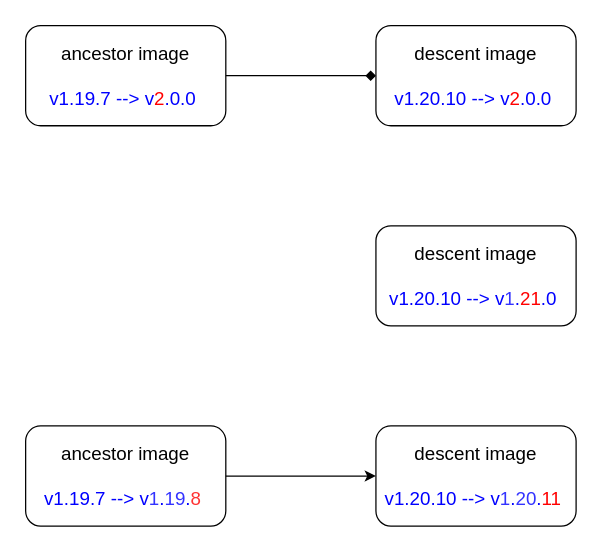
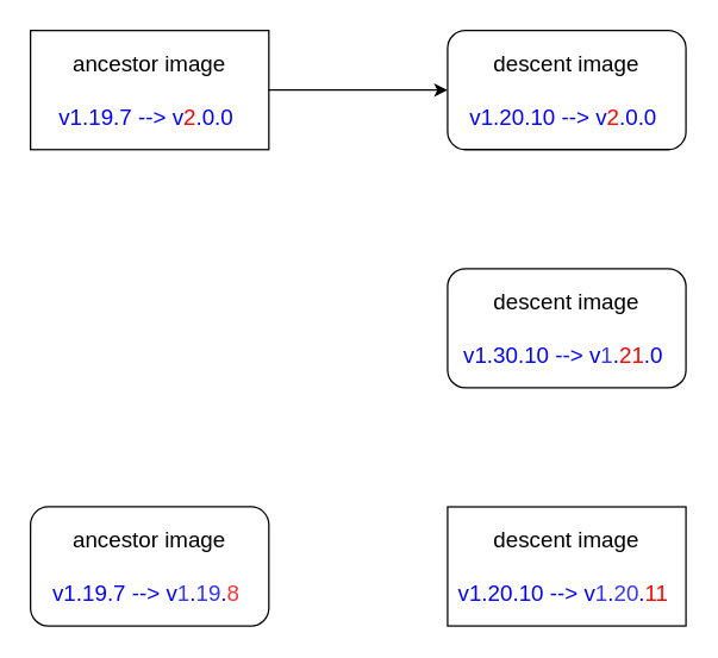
  <mxCell id="0" />
  <mxCell id="1" parent="0" />
  <mxCell id="2" value="" style="group" vertex="1" connectable="0" parent="1"><mxGeometry x="20" y="20" width="440" height="80" as="geometry" /></mxCell>
- <mxCell id="3" value="&lt;font style=&quot;font-size: 15px;&quot;&gt;ancestor image&lt;br&gt;&lt;br&gt;&lt;font color=&quot;#0000ff&quot;&gt;v1.19.7 --&amp;gt; v&lt;/font&gt;&lt;font color=&quot;#ff0000&quot;&gt;2&lt;/font&gt;&lt;font color=&quot;#0000ff&quot;&gt;.0.0&lt;/font&gt;&amp;nbsp;&lt;br&gt;&lt;/font&gt;" style="rounded=1;whiteSpace=wrap;html=1;" vertex="1" parent="2"><mxGeometry width="160" height="80" as="geometry" /></mxCell>
+ <mxCell id="3" value="&lt;font style=&quot;font-size: 15px;&quot;&gt;ancestor image&lt;br&gt;&lt;br&gt;&lt;font color=&quot;#0000ff&quot;&gt;v1.19.7 --&amp;gt; v&lt;/font&gt;&lt;font color=&quot;#ff0000&quot;&gt;2&lt;/font&gt;&lt;font color=&quot;#0000ff&quot;&gt;.0.0&lt;/font&gt;&amp;nbsp;&lt;br&gt;&lt;/font&gt;" style="whiteSpace=wrap;html=1;rounded=0;" vertex="1" parent="2"><mxGeometry width="160" height="80" as="geometry" /></mxCell>
  <mxCell id="4" value="&lt;font style=&quot;font-size: 15px;&quot;&gt;descent image&lt;br&gt;&lt;br&gt;&lt;font color=&quot;#0000ff&quot;&gt;v1.20.10 --&amp;gt; v&lt;/font&gt;&lt;font color=&quot;#ff0000&quot;&gt;2&lt;/font&gt;&lt;font color=&quot;#0000ff&quot;&gt;.0.0&lt;/font&gt;&amp;nbsp;&lt;br&gt;&lt;/font&gt;" style="rounded=1;whiteSpace=wrap;html=1;" vertex="1" parent="2"><mxGeometry x="280" width="160" height="80" as="geometry" /></mxCell>
- <mxCell id="5" value="" style="endArrow=diamond;html=1;rounded=0;exitX=1;exitY=0.5;exitDx=0;exitDy=0;entryX=0;entryY=0.5;entryDx=0;entryDy=0;" edge="1" parent="2" source="3" target="4"><mxGeometry width="50" height="50" relative="1" as="geometry"><mxPoint x="230" y="110" as="sourcePoint" /><mxPoint x="280" y="60" as="targetPoint" /></mxGeometry></mxCell>
+ <mxCell id="5" value="" style="endArrow=classic;html=1;rounded=0;exitX=1;exitY=0.5;exitDx=0;exitDy=0;entryX=0;entryY=0.5;entryDx=0;entryDy=0;" edge="1" parent="2" source="3" target="4"><mxGeometry width="50" height="50" relative="1" as="geometry"><mxPoint x="230" y="110" as="sourcePoint" /><mxPoint x="280" y="60" as="targetPoint" /></mxGeometry></mxCell>
  <mxCell id="6" value="" style="group" vertex="1" connectable="0" parent="1"><mxGeometry x="20" y="340" width="440" height="80" as="geometry" /></mxCell>
  <mxCell id="7" value="&lt;font style=&quot;font-size: 15px;&quot;&gt;ancestor image&lt;br&gt;&lt;br&gt;&lt;font color=&quot;#0000ff&quot;&gt;v1.19.7 --&amp;gt; v&lt;/font&gt;&lt;font color=&quot;#3333ff&quot;&gt;1&lt;/font&gt;&lt;font color=&quot;#0000ff&quot;&gt;.&lt;/font&gt;&lt;font color=&quot;#3333ff&quot;&gt;19&lt;/font&gt;&lt;font color=&quot;#0000ff&quot;&gt;.&lt;/font&gt;&lt;font color=&quot;#ff3333&quot;&gt;8&lt;/font&gt;&amp;nbsp;&lt;br&gt;&lt;/font&gt;" style="rounded=1;whiteSpace=wrap;html=1;" vertex="1" parent="6"><mxGeometry width="160" height="80" as="geometry" /></mxCell>
- <mxCell id="8" value="&lt;font style=&quot;font-size: 15px;&quot;&gt;descent image&lt;br&gt;&lt;br&gt;&lt;font color=&quot;#0000ff&quot;&gt;v1.20.10 --&amp;gt; v&lt;/font&gt;&lt;font color=&quot;#3333ff&quot;&gt;1&lt;/font&gt;&lt;font color=&quot;#0000ff&quot;&gt;.&lt;/font&gt;&lt;font color=&quot;#3333ff&quot;&gt;20&lt;/font&gt;&lt;font color=&quot;#0000ff&quot;&gt;.&lt;/font&gt;&lt;font color=&quot;#ff0000&quot;&gt;11&lt;/font&gt;&amp;nbsp;&lt;br&gt;&lt;/font&gt;" style="rounded=1;whiteSpace=wrap;html=1;" vertex="1" parent="6"><mxGeometry x="280" width="160" height="80" as="geometry" /></mxCell>
- <mxCell id="9" value="" style="endArrow=classic;html=1;rounded=0;exitX=1;exitY=0.5;exitDx=0;exitDy=0;entryX=0;entryY=0.5;entryDx=0;entryDy=0;" edge="1" parent="6" source="7" target="8"><mxGeometry width="50" height="50" relative="1" as="geometry"><mxPoint x="230" y="110" as="sourcePoint" /><mxPoint x="280" y="60" as="targetPoint" /></mxGeometry></mxCell>
+ <mxCell id="8" value="&lt;font style=&quot;font-size: 15px;&quot;&gt;descent image&lt;br&gt;&lt;br&gt;&lt;font color=&quot;#0000ff&quot;&gt;v1.20.10 --&amp;gt; v&lt;/font&gt;&lt;font color=&quot;#3333ff&quot;&gt;1&lt;/font&gt;&lt;font color=&quot;#0000ff&quot;&gt;.&lt;/font&gt;&lt;font color=&quot;#3333ff&quot;&gt;20&lt;/font&gt;&lt;font color=&quot;#0000ff&quot;&gt;.&lt;/font&gt;&lt;font color=&quot;#ff0000&quot;&gt;11&lt;/font&gt;&amp;nbsp;&lt;br&gt;&lt;/font&gt;" style="whiteSpace=wrap;html=1;rounded=0;" vertex="1" parent="6"><mxGeometry x="280" width="160" height="80" as="geometry" /></mxCell>
  <mxCell id="10" value="" style="group" vertex="1" connectable="0" parent="1"><mxGeometry x="20" y="180" width="440" height="80" as="geometry" /></mxCell>
- <mxCell id="11" value="&lt;font style=&quot;font-size: 15px;&quot;&gt;descent image&lt;br&gt;&lt;br&gt;&lt;font color=&quot;#0000ff&quot;&gt;v1.20.10 --&amp;gt; v&lt;/font&gt;&lt;font color=&quot;#3333ff&quot;&gt;1&lt;/font&gt;&lt;font color=&quot;#0000ff&quot;&gt;.&lt;/font&gt;&lt;font color=&quot;#ff0000&quot;&gt;21&lt;/font&gt;&lt;font color=&quot;#0000ff&quot;&gt;.0&lt;/font&gt;&amp;nbsp;&lt;br&gt;&lt;/font&gt;" style="rounded=1;whiteSpace=wrap;html=1;" vertex="1" parent="10"><mxGeometry x="280" width="160" height="80" as="geometry" /></mxCell>
+ <mxCell id="11" value="&lt;font style=&quot;font-size: 15px;&quot;&gt;descent image&lt;br&gt;&lt;br&gt;&lt;font color=&quot;#0000ff&quot;&gt;v1.30.10 --&amp;gt; v&lt;/font&gt;&lt;font color=&quot;#3333ff&quot;&gt;1&lt;/font&gt;&lt;font color=&quot;#0000ff&quot;&gt;.&lt;/font&gt;&lt;font color=&quot;#ff0000&quot;&gt;21&lt;/font&gt;&lt;font color=&quot;#0000ff&quot;&gt;.0&lt;/font&gt;&amp;nbsp;&lt;br&gt;&lt;/font&gt;" style="rounded=1;whiteSpace=wrap;html=1;" vertex="1" parent="10"><mxGeometry x="280" width="160" height="80" as="geometry" /></mxCell>
